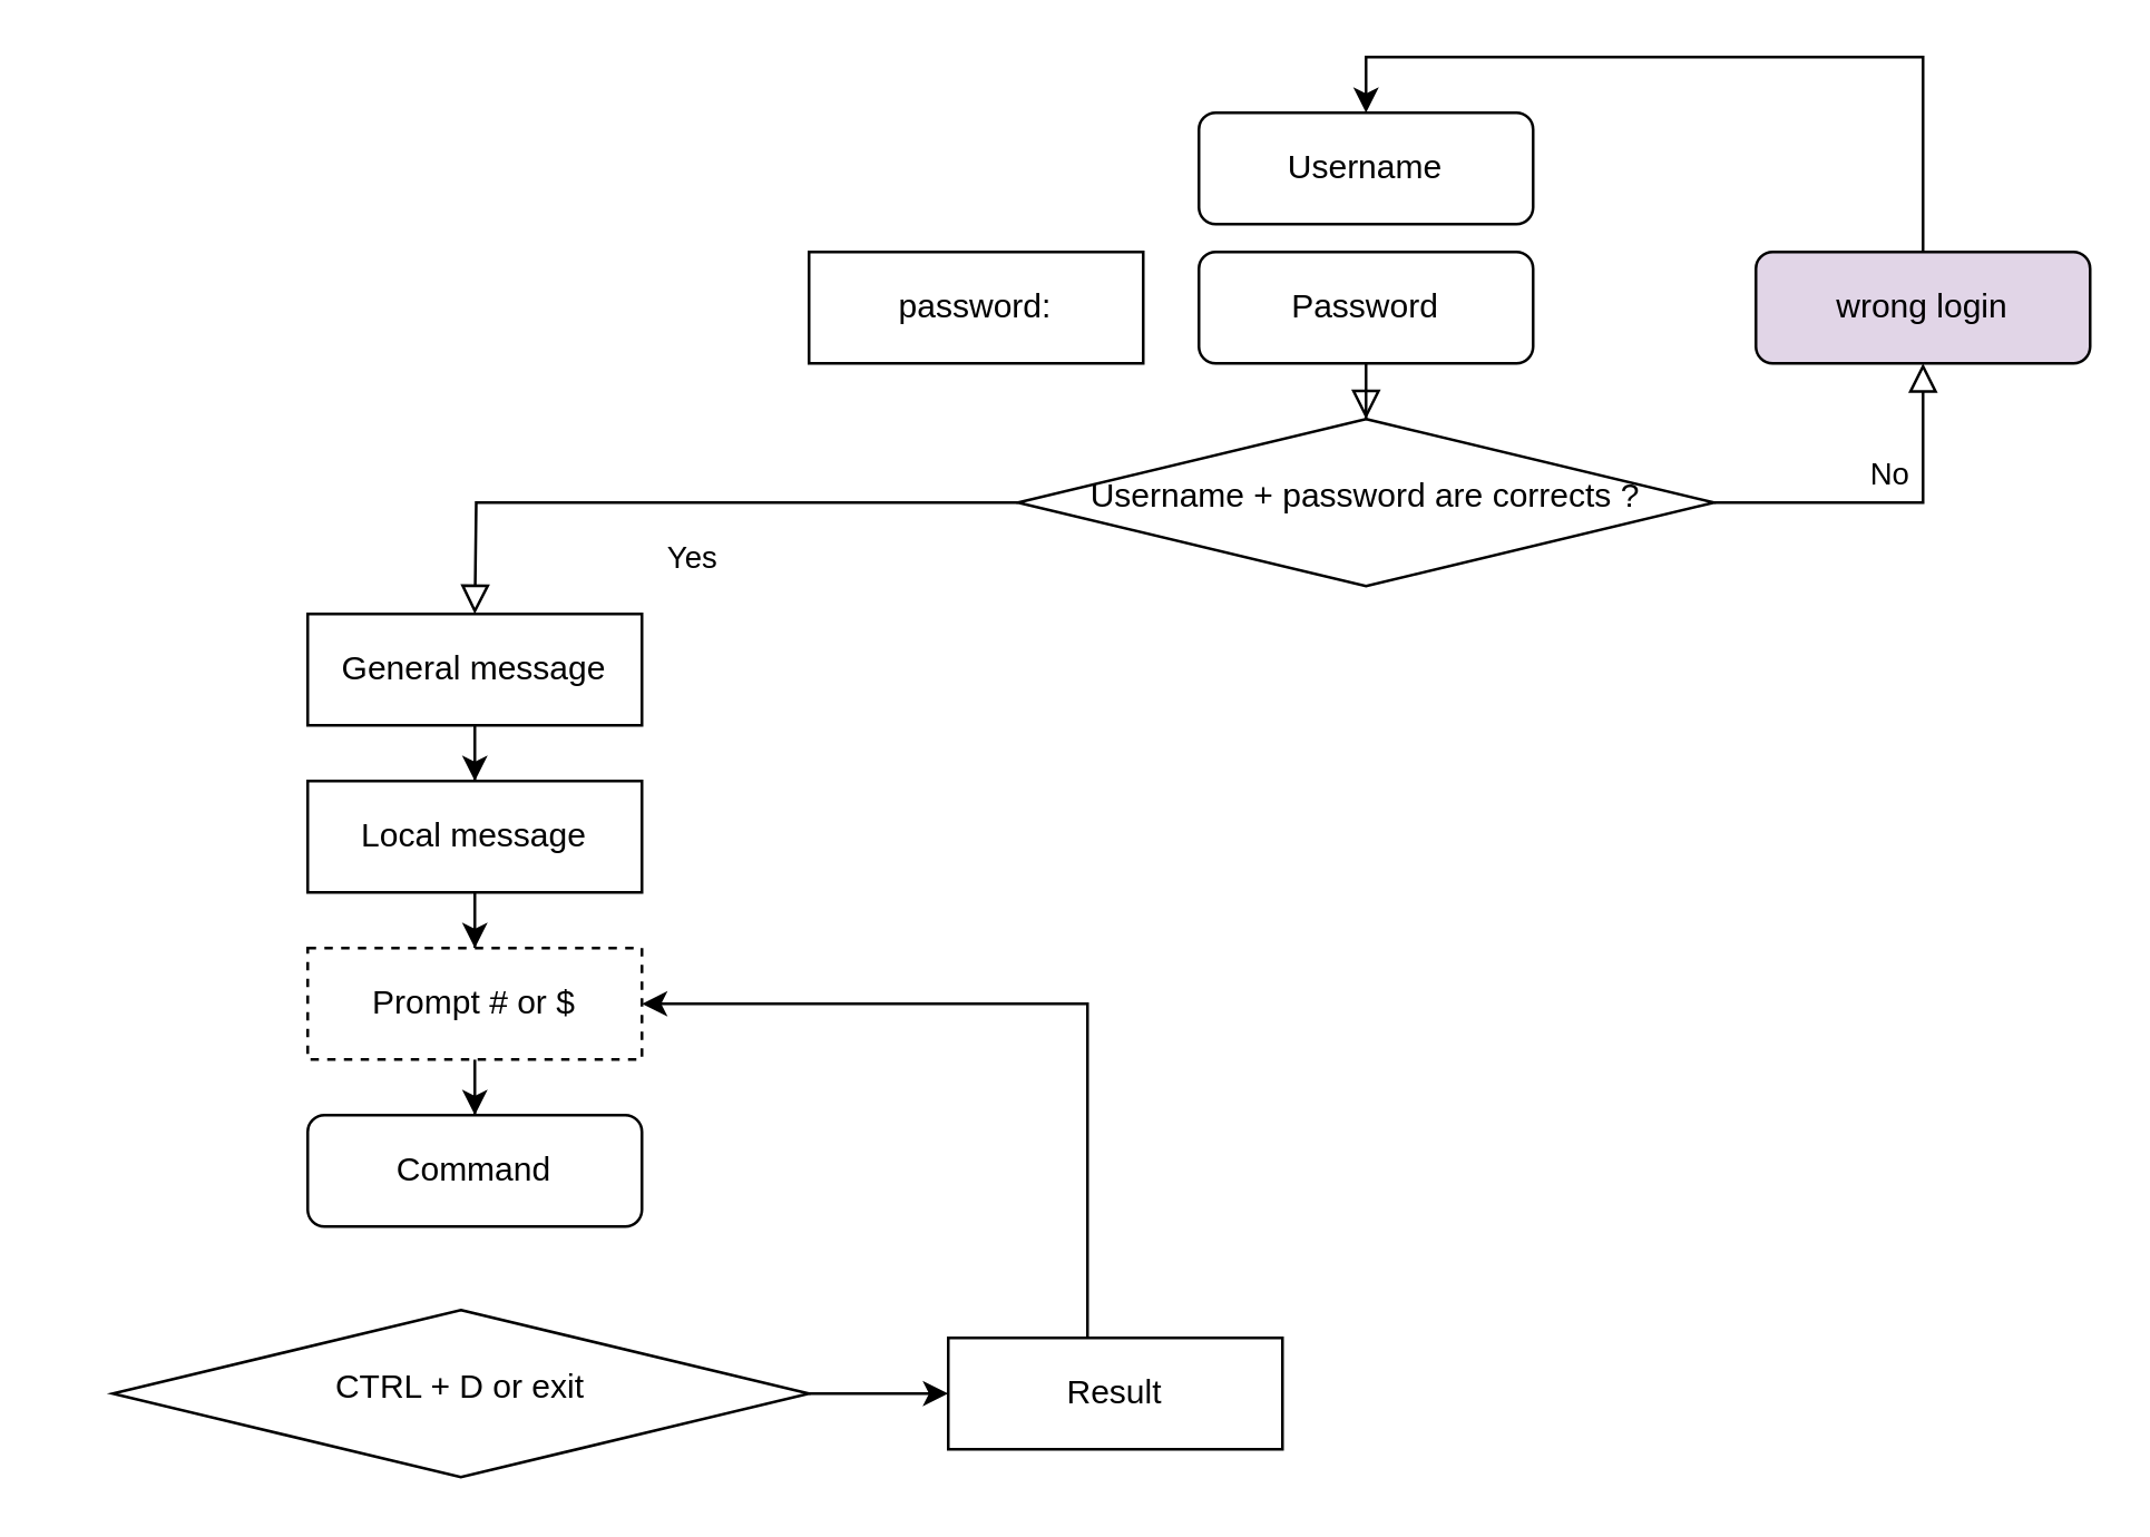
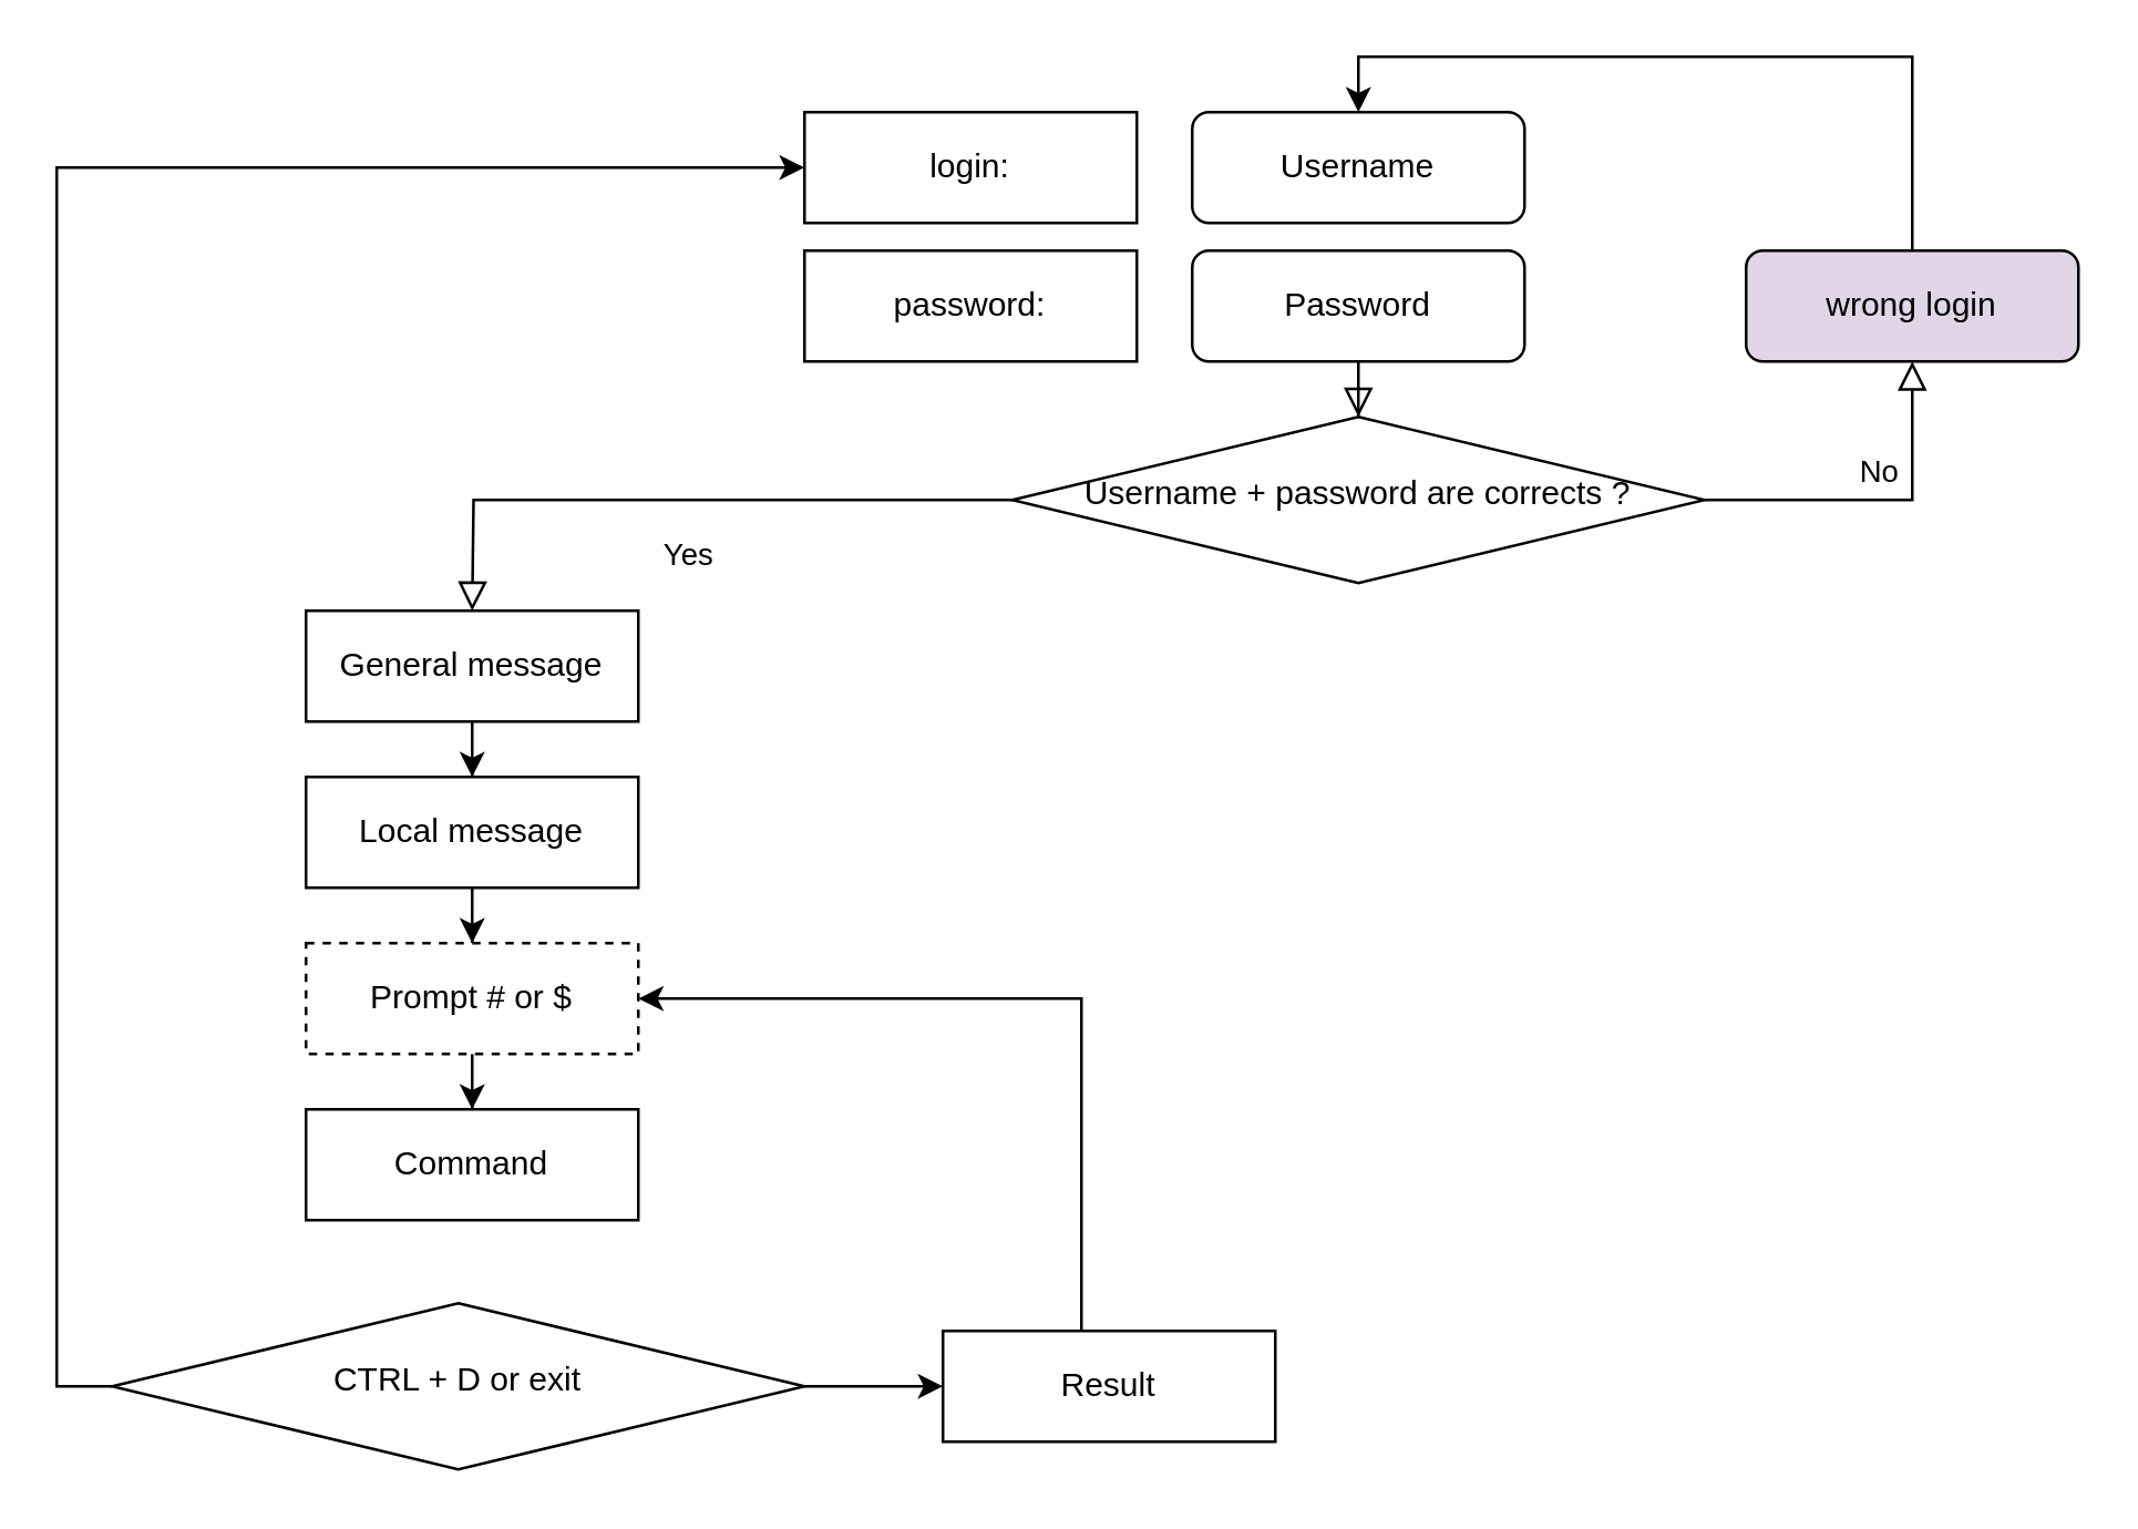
  <mxCell id="0" />
  <mxCell id="1" parent="0" />
  <mxCell id="2" value="" style="rounded=0;html=1;jettySize=auto;orthogonalLoop=1;fontSize=11;endArrow=block;endFill=0;endSize=8;strokeWidth=1;shadow=0;labelBackgroundColor=none;edgeStyle=orthogonalEdgeStyle;exitX=0.5;exitY=1;exitDx=0;exitDy=0;" parent="1" source="10" target="6" edge="1"><mxGeometry relative="1" as="geometry" /></mxCell>
  <mxCell id="3" value="Username" style="rounded=1;whiteSpace=wrap;html=1;fontSize=12;glass=0;strokeWidth=1;shadow=0;" parent="1" vertex="1"><mxGeometry x="430" y="40" width="120" height="40" as="geometry" /></mxCell>
  <mxCell id="4" value="Yes" style="rounded=0;html=1;jettySize=auto;orthogonalLoop=1;fontSize=11;endArrow=block;endFill=0;endSize=8;strokeWidth=1;shadow=0;labelBackgroundColor=none;edgeStyle=orthogonalEdgeStyle;" parent="1" source="6" edge="1"><mxGeometry y="20" relative="1" as="geometry"><mxPoint as="offset" /><mxPoint x="170" y="220" as="targetPoint" /></mxGeometry></mxCell>
  <mxCell id="5" value="No" style="edgeStyle=orthogonalEdgeStyle;rounded=0;html=1;jettySize=auto;orthogonalLoop=1;fontSize=11;endArrow=block;endFill=0;endSize=8;strokeWidth=1;shadow=0;labelBackgroundColor=none;" parent="1" source="6" target="8" edge="1"><mxGeometry y="10" relative="1" as="geometry"><mxPoint as="offset" /></mxGeometry></mxCell>
  <mxCell id="6" value="Username + password are corrects ?" style="rhombus;whiteSpace=wrap;html=1;shadow=0;fontFamily=Helvetica;fontSize=12;align=center;strokeWidth=1;spacing=6;spacingTop=-4;" parent="1" vertex="1"><mxGeometry x="365" y="150" width="250" height="60" as="geometry" /></mxCell>
  <mxCell id="7" style="edgeStyle=orthogonalEdgeStyle;rounded=0;orthogonalLoop=1;jettySize=auto;html=1;entryX=0.5;entryY=0;entryDx=0;entryDy=0;" edge="1" parent="1" source="8" target="3"><mxGeometry relative="1" as="geometry"><Array as="points"><mxPoint x="690" y="20" /><mxPoint x="490" y="20" /></Array></mxGeometry></mxCell>
  <mxCell id="8" value="wrong login" style="rounded=1;whiteSpace=wrap;html=1;fontSize=12;glass=0;strokeWidth=1;shadow=0;fillColor=#e1d5e7;" parent="1" vertex="1"><mxGeometry x="630" y="90" width="120" height="40" as="geometry" /></mxCell>
+ <mxCell id="9" value="login:" style="rounded=0;whiteSpace=wrap;html=1;" vertex="1" parent="1"><mxGeometry x="290" y="40" width="120" height="40" as="geometry" /></mxCell>
  <mxCell id="10" value="Password" style="rounded=1;whiteSpace=wrap;html=1;fontSize=12;glass=0;strokeWidth=1;shadow=0;" vertex="1" parent="1"><mxGeometry x="430" y="90" width="120" height="40" as="geometry" /></mxCell>
  <mxCell id="11" value="password:" style="rounded=0;whiteSpace=wrap;html=1;" vertex="1" parent="1"><mxGeometry x="290" y="90" width="120" height="40" as="geometry" /></mxCell>
  <mxCell id="12" style="edgeStyle=orthogonalEdgeStyle;rounded=0;orthogonalLoop=1;jettySize=auto;html=1;" edge="1" parent="1" source="13" target="15"><mxGeometry relative="1" as="geometry" /></mxCell>
  <mxCell id="13" value="General message" style="rounded=0;whiteSpace=wrap;html=1;" vertex="1" parent="1"><mxGeometry x="110" y="220" width="120" height="40" as="geometry" /></mxCell>
  <mxCell id="14" style="edgeStyle=orthogonalEdgeStyle;rounded=0;orthogonalLoop=1;jettySize=auto;html=1;" edge="1" parent="1" source="15" target="17"><mxGeometry relative="1" as="geometry" /></mxCell>
  <mxCell id="15" value="Local message" style="rounded=0;whiteSpace=wrap;html=1;" vertex="1" parent="1"><mxGeometry x="110" y="280" width="120" height="40" as="geometry" /></mxCell>
  <mxCell id="16" style="edgeStyle=orthogonalEdgeStyle;rounded=0;orthogonalLoop=1;jettySize=auto;html=1;" edge="1" parent="1" source="17" target="18"><mxGeometry relative="1" as="geometry" /></mxCell>
  <mxCell id="17" value="Prompt # or $" style="rounded=0;whiteSpace=wrap;html=1;dashed=1;" vertex="1" parent="1"><mxGeometry x="110" y="340" width="120" height="40" as="geometry" /></mxCell>
- <mxCell id="18" value="Command" style="whiteSpace=wrap;html=1;rounded=1;" vertex="1" parent="1"><mxGeometry x="110" y="400" width="120" height="40" as="geometry" /></mxCell>
+ <mxCell id="18" value="Command" style="rounded=0;whiteSpace=wrap;html=1;" vertex="1" parent="1"><mxGeometry x="110" y="400" width="120" height="40" as="geometry" /></mxCell>
  <mxCell id="19" style="edgeStyle=orthogonalEdgeStyle;rounded=0;orthogonalLoop=1;jettySize=auto;html=1;entryX=0;entryY=0.5;entryDx=0;entryDy=0;" edge="1" parent="1" source="21" target="23"><mxGeometry relative="1" as="geometry" /></mxCell>
+ <mxCell id="20" style="edgeStyle=orthogonalEdgeStyle;rounded=0;orthogonalLoop=1;jettySize=auto;html=1;entryX=0;entryY=0.5;entryDx=0;entryDy=0;" edge="1" parent="1" source="21" target="9"><mxGeometry relative="1" as="geometry"><Array as="points"><mxPoint x="20" y="500" /><mxPoint x="20" y="60" /></Array></mxGeometry></mxCell>
  <mxCell id="21" value="CTRL + D or exit" style="rhombus;whiteSpace=wrap;html=1;shadow=0;fontFamily=Helvetica;fontSize=12;align=center;strokeWidth=1;spacing=6;spacingTop=-4;" vertex="1" parent="1"><mxGeometry x="40" y="470" width="250" height="60" as="geometry" /></mxCell>
  <mxCell id="22" style="edgeStyle=orthogonalEdgeStyle;rounded=0;orthogonalLoop=1;jettySize=auto;html=1;entryX=1;entryY=0.5;entryDx=0;entryDy=0;" edge="1" parent="1" source="23" target="17"><mxGeometry relative="1" as="geometry"><Array as="points"><mxPoint x="390" y="360" /></Array></mxGeometry></mxCell>
  <mxCell id="23" value="Result" style="rounded=0;whiteSpace=wrap;html=1;" vertex="1" parent="1"><mxGeometry x="340" y="480" width="120" height="40" as="geometry" /></mxCell>
